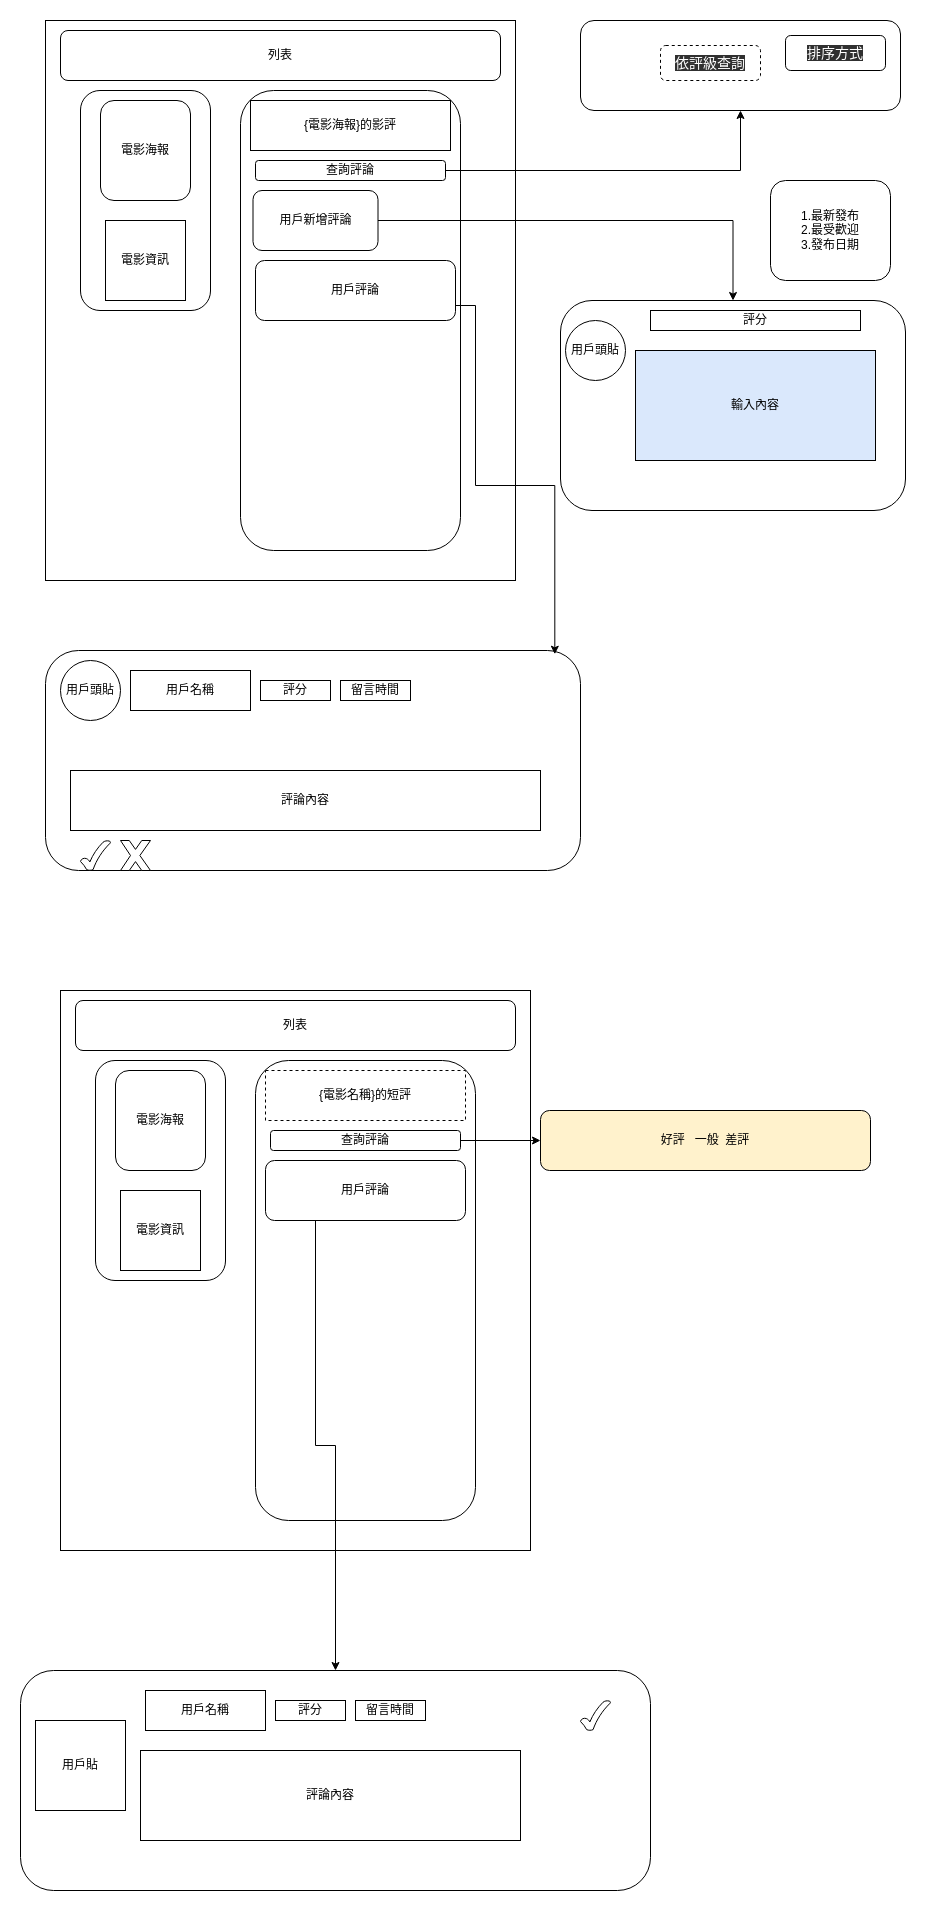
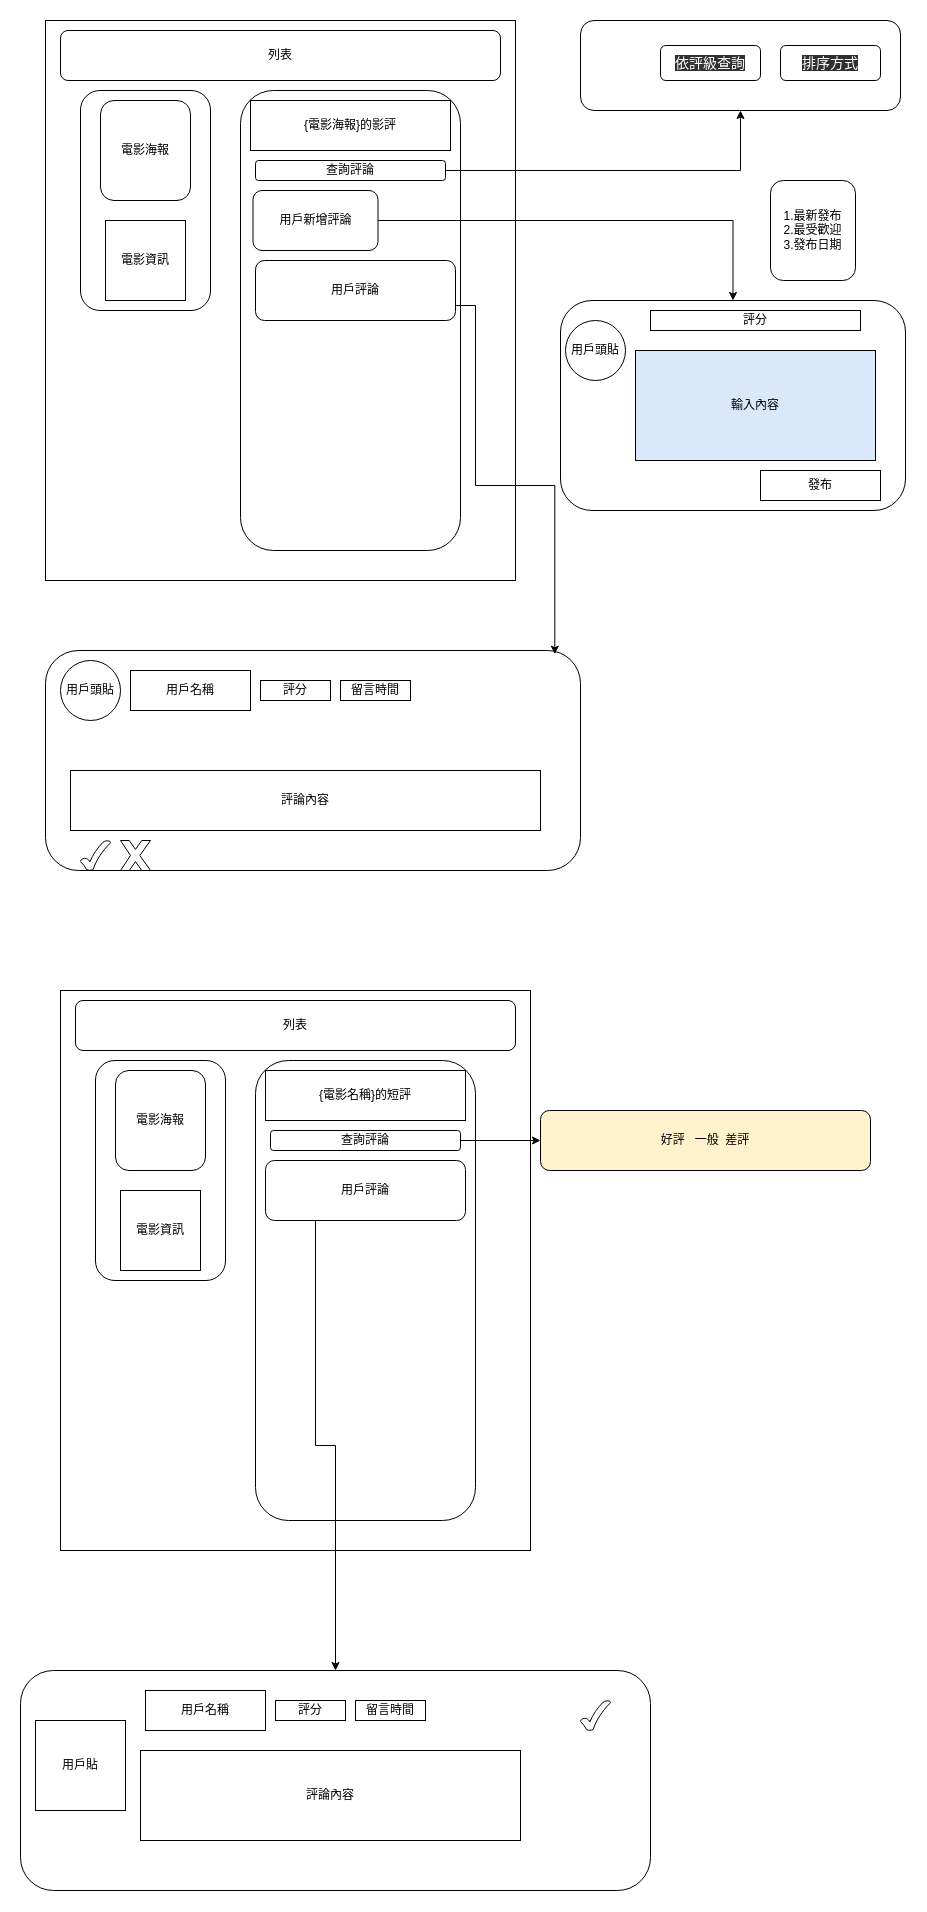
  <mxCell id="0" />
  <mxCell id="1" parent="0" />
  <mxCell id="2" value="" style="whiteSpace=wrap;html=1;" parent="1" vertex="1"><mxGeometry x="45" y="20" width="470" height="560" as="geometry" /></mxCell>
  <mxCell id="3" value="" style="rounded=1;whiteSpace=wrap;html=1;" parent="1" vertex="1"><mxGeometry x="80" y="90" width="130" height="220" as="geometry" /></mxCell>
  <mxCell id="4" value="電影海報" style="rounded=1;whiteSpace=wrap;html=1;" parent="1" vertex="1"><mxGeometry x="100" y="100" width="90" height="100" as="geometry" /></mxCell>
  <mxCell id="5" value="電影資訊" style="rounded=0;whiteSpace=wrap;html=1;" parent="1" vertex="1"><mxGeometry x="105" y="220" width="80" height="80" as="geometry" /></mxCell>
  <mxCell id="6" value="列表" style="rounded=1;whiteSpace=wrap;html=1;" parent="1" vertex="1"><mxGeometry x="60" y="30" width="440" height="50" as="geometry" /></mxCell>
  <mxCell id="7" value="" style="rounded=1;whiteSpace=wrap;html=1;" parent="1" vertex="1"><mxGeometry x="240" y="90" width="220" height="460" as="geometry" /></mxCell>
  <mxCell id="8" value="用戶評論" style="rounded=1;whiteSpace=wrap;html=1;" parent="1" vertex="1"><mxGeometry x="255" y="260" width="200" height="60" as="geometry" /></mxCell>
  <mxCell id="9" value="" style="rounded=1;whiteSpace=wrap;html=1;" parent="1" vertex="1"><mxGeometry x="45" y="650" width="535" height="220" as="geometry" /></mxCell>
  <mxCell id="10" style="edgeStyle=orthogonalEdgeStyle;rounded=0;orthogonalLoop=1;jettySize=auto;html=1;exitX=1;exitY=0.75;exitDx=0;exitDy=0;entryX=0.952;entryY=0.017;entryDx=0;entryDy=0;entryPerimeter=0;" parent="1" source="8" target="9" edge="1"><mxGeometry relative="1" as="geometry" /></mxCell>
  <mxCell id="11" value="用戶頭貼" style="ellipse;whiteSpace=wrap;html=1;aspect=fixed;" parent="1" vertex="1"><mxGeometry x="60" y="660" width="60" height="60" as="geometry" /></mxCell>
  <mxCell id="12" value="用戶名稱" style="rounded=0;whiteSpace=wrap;html=1;" parent="1" vertex="1"><mxGeometry x="130" y="670" width="120" height="40" as="geometry" /></mxCell>
  <mxCell id="13" value="評分" style="rounded=0;whiteSpace=wrap;html=1;" parent="1" vertex="1"><mxGeometry x="260" y="680" width="70" height="20" as="geometry" /></mxCell>
  <mxCell id="14" value="留言時間" style="rounded=0;whiteSpace=wrap;html=1;" parent="1" vertex="1"><mxGeometry x="340" y="680" width="70" height="20" as="geometry" /></mxCell>
  <mxCell id="15" value="評論內容" style="rounded=0;whiteSpace=wrap;html=1;" parent="1" vertex="1"><mxGeometry x="70" y="770" width="470" height="60" as="geometry" /></mxCell>
  <mxCell id="16" value="{電影海報}的影評" style="rounded=0;whiteSpace=wrap;html=1;" parent="1" vertex="1"><mxGeometry x="250" y="100" width="200" height="50" as="geometry" /></mxCell>
  <mxCell id="17" value="" style="verticalLabelPosition=bottom;verticalAlign=top;html=1;shape=mxgraph.basic.tick" parent="1" vertex="1"><mxGeometry x="80" y="840" width="30" height="30" as="geometry" /></mxCell>
  <mxCell id="18" value="" style="verticalLabelPosition=bottom;verticalAlign=top;html=1;shape=mxgraph.basic.x" parent="1" vertex="1"><mxGeometry x="120" y="840" width="30" height="30" as="geometry" /></mxCell>
  <mxCell id="19" style="edgeStyle=orthogonalEdgeStyle;rounded=0;orthogonalLoop=1;jettySize=auto;html=1;exitX=1;exitY=0.5;exitDx=0;exitDy=0;" parent="1" source="20" target="21" edge="1"><mxGeometry relative="1" as="geometry"><mxPoint x="640" y="140" as="targetPoint" /></mxGeometry></mxCell>
  <mxCell id="20" value="查詢評論" style="rounded=1;whiteSpace=wrap;html=1;" parent="1" vertex="1"><mxGeometry x="255" y="160" width="190" height="20" as="geometry" /></mxCell>
  <mxCell id="21" value="" style="rounded=1;whiteSpace=wrap;html=1;" parent="1" vertex="1"><mxGeometry x="580" y="20" width="320" height="90" as="geometry" /></mxCell>
- <mxCell id="22" value="&lt;span style=&quot;font-family: Arial, Tahoma, Helvetica, sans-serif; font-size: 14px; text-align: left; background-color: rgb(48, 48, 48);&quot;&gt;&lt;font color=&quot;#ffffff&quot;&gt;依評級查詢&lt;/font&gt;&lt;/span&gt;" style="rounded=1;whiteSpace=wrap;html=1;dashed=1;" parent="1" vertex="1"><mxGeometry x="660" y="45" width="100" height="35" as="geometry" /></mxCell>
- <mxCell id="23" value="&lt;span style=&quot;font-family: Arial, Tahoma, Helvetica, sans-serif; font-size: 14px; text-align: left; background-color: rgb(48, 48, 48);&quot;&gt;&lt;font color=&quot;#ffffff&quot;&gt;排序方式&lt;/font&gt;&lt;/span&gt;" style="rounded=1;whiteSpace=wrap;html=1;" parent="1" vertex="1"><mxGeometry x="785" y="35" width="100" height="35" as="geometry" /></mxCell>
- <mxCell id="24" value="1.最新發布&lt;div&gt;2.最受歡迎&lt;/div&gt;&lt;div&gt;3.發布日期&lt;/div&gt;" style="rounded=1;whiteSpace=wrap;html=1;align=center;" parent="1" vertex="1"><mxGeometry x="770" y="180" width="120" height="100" as="geometry" /></mxCell>
+ <mxCell id="22" value="&lt;span style=&quot;font-family: Arial, Tahoma, Helvetica, sans-serif; font-size: 14px; text-align: left; background-color: rgb(48, 48, 48);&quot;&gt;&lt;font color=&quot;#ffffff&quot;&gt;依評級查詢&lt;/font&gt;&lt;/span&gt;" style="rounded=1;whiteSpace=wrap;html=1;" parent="1" vertex="1"><mxGeometry x="660" y="45" width="100" height="35" as="geometry" /></mxCell>
+ <mxCell id="23" value="&lt;span style=&quot;font-family: Arial, Tahoma, Helvetica, sans-serif; font-size: 14px; text-align: left; background-color: rgb(48, 48, 48);&quot;&gt;&lt;font color=&quot;#ffffff&quot;&gt;排序方式&lt;/font&gt;&lt;/span&gt;" style="rounded=1;whiteSpace=wrap;html=1;" parent="1" vertex="1"><mxGeometry x="780" y="45" width="100" height="35" as="geometry" /></mxCell>
+ <mxCell id="24" value="1.最新發布&lt;div&gt;2.最受歡迎&lt;/div&gt;&lt;div&gt;3.發布日期&lt;/div&gt;" style="rounded=1;whiteSpace=wrap;html=1;align=center;" parent="1" vertex="1"><mxGeometry x="770" y="180" width="85" height="100" as="geometry" /></mxCell>
  <mxCell id="25" value="" style="whiteSpace=wrap;html=1;" parent="1" vertex="1"><mxGeometry x="60" y="990" width="470" height="560" as="geometry" /></mxCell>
  <mxCell id="26" value="" style="rounded=1;whiteSpace=wrap;html=1;" parent="1" vertex="1"><mxGeometry x="95" y="1060" width="130" height="220" as="geometry" /></mxCell>
  <mxCell id="27" value="電影海報" style="rounded=1;whiteSpace=wrap;html=1;" parent="1" vertex="1"><mxGeometry x="115" y="1070" width="90" height="100" as="geometry" /></mxCell>
  <mxCell id="28" value="電影資訊" style="rounded=0;whiteSpace=wrap;html=1;" parent="1" vertex="1"><mxGeometry x="120" y="1190" width="80" height="80" as="geometry" /></mxCell>
  <mxCell id="29" value="列表" style="rounded=1;whiteSpace=wrap;html=1;" parent="1" vertex="1"><mxGeometry x="75" y="1000" width="440" height="50" as="geometry" /></mxCell>
  <mxCell id="30" value="" style="rounded=1;whiteSpace=wrap;html=1;" parent="1" vertex="1"><mxGeometry x="255" y="1060" width="220" height="460" as="geometry" /></mxCell>
  <mxCell id="31" style="edgeStyle=orthogonalEdgeStyle;rounded=0;orthogonalLoop=1;jettySize=auto;html=1;exitX=0.25;exitY=1;exitDx=0;exitDy=0;" parent="1" source="32" target="36" edge="1"><mxGeometry relative="1" as="geometry" /></mxCell>
  <mxCell id="32" value="用戶評論" style="rounded=1;whiteSpace=wrap;html=1;" parent="1" vertex="1"><mxGeometry x="265" y="1160" width="200" height="60" as="geometry" /></mxCell>
- <mxCell id="33" value="{電影名稱}的短評" style="rounded=0;whiteSpace=wrap;html=1;dashed=1;" parent="1" vertex="1"><mxGeometry x="265" y="1070" width="200" height="50" as="geometry" /></mxCell>
+ <mxCell id="33" value="{電影名稱}的短評" style="rounded=0;whiteSpace=wrap;html=1;" parent="1" vertex="1"><mxGeometry x="265" y="1070" width="200" height="50" as="geometry" /></mxCell>
  <mxCell id="34" style="edgeStyle=orthogonalEdgeStyle;rounded=0;orthogonalLoop=1;jettySize=auto;html=1;exitX=1;exitY=0.5;exitDx=0;exitDy=0;" parent="1" source="35" target="43" edge="1"><mxGeometry relative="1" as="geometry"><mxPoint x="600" y="1140" as="targetPoint" /></mxGeometry></mxCell>
  <mxCell id="35" value="查詢評論" style="rounded=1;whiteSpace=wrap;html=1;" parent="1" vertex="1"><mxGeometry x="270" y="1130" width="190" height="20" as="geometry" /></mxCell>
  <mxCell id="36" value="" style="rounded=1;whiteSpace=wrap;html=1;" parent="1" vertex="1"><mxGeometry x="20" y="1670" width="630" height="220" as="geometry" /></mxCell>
  <mxCell id="37" value="用戶名稱" style="rounded=0;whiteSpace=wrap;html=1;" parent="1" vertex="1"><mxGeometry x="145" y="1690" width="120" height="40" as="geometry" /></mxCell>
  <mxCell id="38" value="評分" style="rounded=0;whiteSpace=wrap;html=1;" parent="1" vertex="1"><mxGeometry x="275" y="1700" width="70" height="20" as="geometry" /></mxCell>
  <mxCell id="39" value="留言時間" style="rounded=0;whiteSpace=wrap;html=1;" parent="1" vertex="1"><mxGeometry x="355" y="1700" width="70" height="20" as="geometry" /></mxCell>
  <mxCell id="40" value="評論內容" style="rounded=0;whiteSpace=wrap;html=1;" parent="1" vertex="1"><mxGeometry x="140" y="1750" width="380" height="90" as="geometry" /></mxCell>
  <mxCell id="41" value="" style="verticalLabelPosition=bottom;verticalAlign=top;html=1;shape=mxgraph.basic.tick" parent="1" vertex="1"><mxGeometry x="580" y="1700" width="30" height="30" as="geometry" /></mxCell>
  <mxCell id="42" value="用戶貼" style="whiteSpace=wrap;html=1;aspect=fixed;" parent="1" vertex="1"><mxGeometry x="35" y="1720" width="90" height="90" as="geometry" /></mxCell>
  <mxCell id="43" value="好評&amp;nbsp; &amp;nbsp;一般&amp;nbsp; 差評" style="rounded=1;whiteSpace=wrap;html=1;fillColor=#fff2cc;" parent="1" vertex="1"><mxGeometry x="540" y="1110" width="330" height="60" as="geometry" /></mxCell>
  <mxCell id="44" style="edgeStyle=orthogonalEdgeStyle;rounded=0;orthogonalLoop=1;jettySize=auto;html=1;exitX=1;exitY=0.5;exitDx=0;exitDy=0;" edge="1" parent="1" source="45" target="46"><mxGeometry relative="1" as="geometry" /></mxCell>
  <mxCell id="45" value="用戶新增評論" style="rounded=1;whiteSpace=wrap;html=1;" vertex="1" parent="1"><mxGeometry x="252.5" y="190" width="125" height="60" as="geometry" /></mxCell>
  <mxCell id="46" value="" style="rounded=1;whiteSpace=wrap;html=1;" vertex="1" parent="1"><mxGeometry x="560" y="300" width="345" height="210" as="geometry" /></mxCell>
  <mxCell id="47" value="評分" style="rounded=0;whiteSpace=wrap;html=1;" vertex="1" parent="1"><mxGeometry x="650" y="310" width="210" height="20" as="geometry" /></mxCell>
  <mxCell id="48" value="用戶頭貼" style="ellipse;whiteSpace=wrap;html=1;aspect=fixed;" vertex="1" parent="1"><mxGeometry x="565" y="320" width="60" height="60" as="geometry" /></mxCell>
  <mxCell id="49" value="輸入內容" style="rounded=0;whiteSpace=wrap;html=1;fillColor=#dae8fc;" vertex="1" parent="1"><mxGeometry x="635" y="350" width="240" height="110" as="geometry" /></mxCell>
+ <mxCell id="50" value="發布" style="rounded=0;whiteSpace=wrap;html=1;" vertex="1" parent="1"><mxGeometry x="760" y="470" width="120" height="30" as="geometry" /></mxCell>
